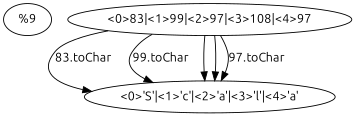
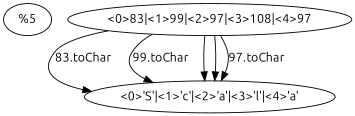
  digraph {
    fontname=Ubuntu
    node [fontname=Ubuntu]
    edge [fontname=Ubuntu]
-   "%5" [label="%9"]
+   "%5"
    n2 [label="<0>83|<1>99|<2>97|<3>108|<4>97"]
    n3 [label="<0>\'S\'|<1>\'c\'|<2>\'a\'|<3>\'l\'|<4>\'a\'"]
    n2 -> n3 [headport="0:n" label="83.toChar" tailport="0:s"]
    n2 -> n3 [headport="1:n" label="99.toChar" tailport="1:s"]
    n2 -> n3 [headport="2:n" tailport="2:s"]
    n2 -> n3 [headport="3:n" tailport="3:s"]
    n2 -> n3 [headport="4:n" label="97.toChar" tailport="4:s"]
  }
